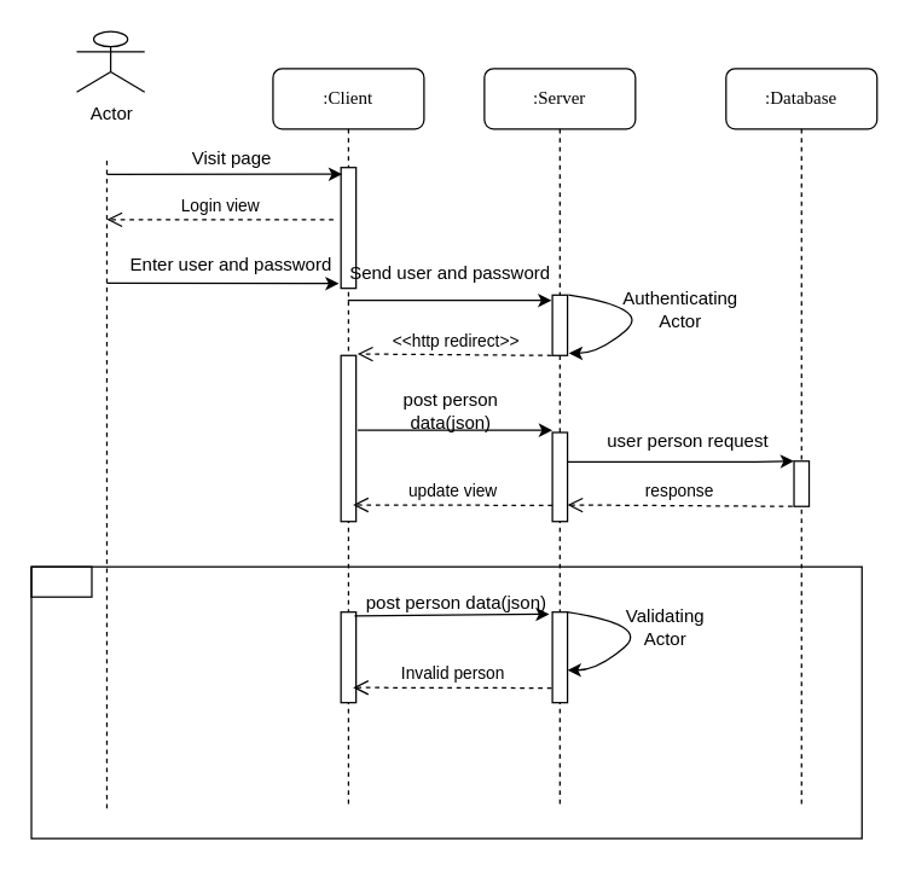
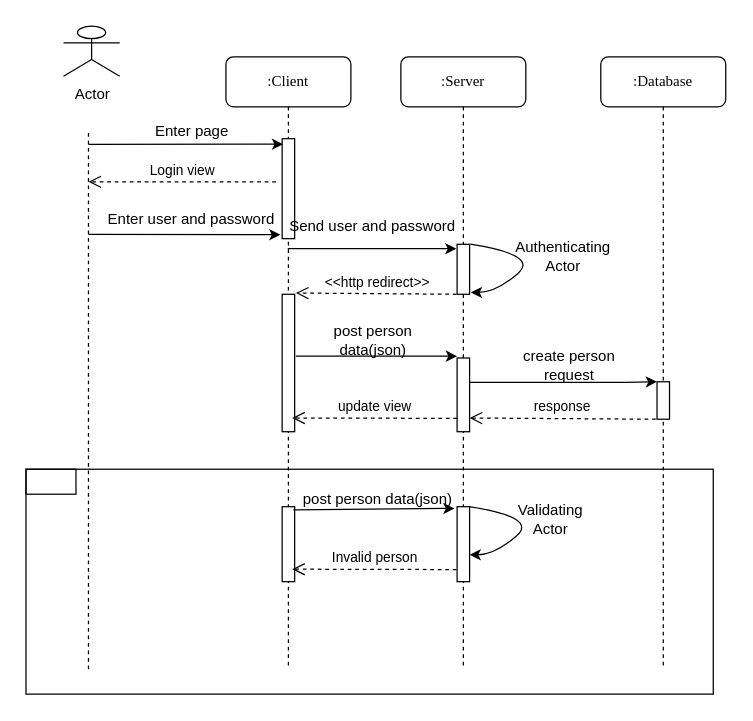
  <mxCell id="0" />
  <mxCell id="1" parent="0" />
  <mxCell id="2" value=":Server" style="shape=umlLifeline;perimeter=lifelinePerimeter;whiteSpace=wrap;html=1;container=1;collapsible=0;recursiveResize=0;outlineConnect=0;rounded=1;shadow=0;comic=0;labelBackgroundColor=none;strokeColor=#000000;strokeWidth=1;fillColor=#FFFFFF;fontFamily=Verdana;fontSize=12;fontColor=#000000;align=center;" parent="1" vertex="1"><mxGeometry x="320" y="45" width="100" height="490" as="geometry" /></mxCell>
  <mxCell id="3" value="" style="html=1;points=[];perimeter=orthogonalPerimeter;rounded=0;shadow=0;comic=0;labelBackgroundColor=none;strokeColor=#000000;strokeWidth=1;fillColor=#FFFFFF;fontFamily=Verdana;fontSize=12;fontColor=#000000;align=center;" parent="2" vertex="1"><mxGeometry x="45" y="241" width="10" height="59" as="geometry" /></mxCell>
  <mxCell id="4" value="" style="html=1;points=[];perimeter=orthogonalPerimeter;rounded=0;shadow=0;comic=0;labelBackgroundColor=none;strokeColor=#000000;strokeWidth=1;fillColor=#FFFFFF;fontFamily=Verdana;fontSize=12;fontColor=#000000;align=center;" vertex="1" parent="2"><mxGeometry x="45" y="150" width="10" height="40" as="geometry" /></mxCell>
  <mxCell id="5" value="" style="html=1;points=[];perimeter=orthogonalPerimeter;rounded=0;shadow=0;comic=0;labelBackgroundColor=none;strokeColor=#000000;strokeWidth=1;fillColor=#FFFFFF;fontFamily=Verdana;fontSize=12;fontColor=#000000;align=center;" vertex="1" parent="2"><mxGeometry x="45" y="360" width="10" height="60" as="geometry" /></mxCell>
  <mxCell id="6" value=":Database" style="shape=umlLifeline;perimeter=lifelinePerimeter;whiteSpace=wrap;html=1;container=1;collapsible=0;recursiveResize=0;outlineConnect=0;rounded=1;shadow=0;comic=0;labelBackgroundColor=none;strokeColor=#000000;strokeWidth=1;fillColor=#FFFFFF;fontFamily=Verdana;fontSize=12;fontColor=#000000;align=center;" parent="1" vertex="1"><mxGeometry x="480" y="45" width="100" height="490" as="geometry" /></mxCell>
  <mxCell id="7" value="" style="html=1;points=[];perimeter=orthogonalPerimeter;rounded=0;shadow=0;comic=0;labelBackgroundColor=none;strokeColor=#000000;strokeWidth=1;fillColor=#FFFFFF;fontFamily=Verdana;fontSize=12;fontColor=#000000;align=center;" parent="6" vertex="1"><mxGeometry x="45" y="260" width="10" height="30" as="geometry" /></mxCell>
  <mxCell id="8" value=":Client" style="shape=umlLifeline;perimeter=lifelinePerimeter;whiteSpace=wrap;html=1;container=1;collapsible=0;recursiveResize=0;outlineConnect=0;rounded=1;shadow=0;comic=0;labelBackgroundColor=none;strokeColor=#000000;strokeWidth=1;fillColor=#FFFFFF;fontFamily=Verdana;fontSize=12;fontColor=#000000;align=center;" parent="1" vertex="1"><mxGeometry x="180" y="45" width="100" height="490" as="geometry" /></mxCell>
  <mxCell id="9" value="" style="html=1;points=[];perimeter=orthogonalPerimeter;rounded=0;shadow=0;comic=0;labelBackgroundColor=none;strokeColor=#000000;strokeWidth=1;fillColor=#FFFFFF;fontFamily=Verdana;fontSize=12;fontColor=#000000;align=center;" parent="8" vertex="1"><mxGeometry x="45" y="190" width="10" height="110" as="geometry" /></mxCell>
  <mxCell id="10" value="" style="html=1;points=[];perimeter=orthogonalPerimeter;rounded=0;shadow=0;comic=0;labelBackgroundColor=none;strokeColor=#000000;strokeWidth=1;fillColor=#FFFFFF;fontFamily=Verdana;fontSize=12;fontColor=#000000;align=center;" vertex="1" parent="8"><mxGeometry x="45" y="65.5" width="10" height="80" as="geometry" /></mxCell>
  <mxCell id="11" value="" style="html=1;points=[];perimeter=orthogonalPerimeter;rounded=0;shadow=0;comic=0;labelBackgroundColor=none;strokeColor=#000000;strokeWidth=1;fillColor=#FFFFFF;fontFamily=Verdana;fontSize=12;fontColor=#000000;align=center;" vertex="1" parent="8"><mxGeometry x="45" y="360" width="10" height="60" as="geometry" /></mxCell>
  <mxCell id="12" value="" style="endArrow=classic;html=1;" edge="1" parent="1"><mxGeometry width="50" height="50" relative="1" as="geometry"><mxPoint x="375" y="305.5" as="sourcePoint" /><mxPoint x="525" y="305" as="targetPoint" /><Array as="points"><mxPoint x="500" y="305.5" /></Array></mxGeometry></mxCell>
- <mxCell id="13" value="user person request" style="text;html=1;strokeColor=none;fillColor=none;align=center;verticalAlign=middle;whiteSpace=wrap;rounded=0;" vertex="1" parent="1"><mxGeometry x="400" y="282" width="110" height="20" as="geometry" /></mxCell>
+ <mxCell id="13" value="create person request" style="text;html=1;strokeColor=none;fillColor=none;align=center;verticalAlign=middle;whiteSpace=wrap;rounded=0;" vertex="1" parent="1"><mxGeometry x="400" y="282" width="110" height="20" as="geometry" /></mxCell>
  <mxCell id="14" value="" style="curved=1;endArrow=classic;html=1;exitX=0.961;exitY=0.004;exitDx=0;exitDy=0;exitPerimeter=0;" edge="1" parent="1"><mxGeometry width="50" height="50" relative="1" as="geometry"><mxPoint x="375.61" y="194.9" as="sourcePoint" /><mxPoint x="376" y="233.5" as="targetPoint" /><Array as="points"><mxPoint x="431" y="203.5" /><mxPoint x="396" y="233.5" /></Array></mxGeometry></mxCell>
  <mxCell id="15" value="&lt;div&gt;Authenticating&lt;/div&gt;&lt;div&gt;Actor&lt;br&gt;&lt;/div&gt;" style="text;html=1;strokeColor=none;fillColor=none;align=center;verticalAlign=middle;whiteSpace=wrap;rounded=0;" vertex="1" parent="1"><mxGeometry x="430" y="195" width="40" height="20" as="geometry" /></mxCell>
  <mxCell id="16" value="Login view" style="html=1;verticalAlign=bottom;endArrow=open;dashed=1;endSize=8;" edge="1" parent="1"><mxGeometry relative="1" as="geometry"><mxPoint x="220" y="145" as="sourcePoint" /><mxPoint x="70" y="145" as="targetPoint" /></mxGeometry></mxCell>
  <mxCell id="17" value="Actor" style="shape=umlActor;verticalLabelPosition=bottom;labelBackgroundColor=#ffffff;verticalAlign=top;html=1;outlineConnect=0;" vertex="1" parent="1"><mxGeometry x="50" y="20.5" width="45" height="40" as="geometry" /></mxCell>
  <mxCell id="18" value="" style="endArrow=none;dashed=1;html=1;" edge="1" parent="1"><mxGeometry width="50" height="50" relative="1" as="geometry"><mxPoint x="70" y="535" as="sourcePoint" /><mxPoint x="70" y="105" as="targetPoint" /></mxGeometry></mxCell>
  <mxCell id="19" value="" style="endArrow=classic;html=1;entryX=0.083;entryY=0.055;entryDx=0;entryDy=0;entryPerimeter=0;" edge="1" parent="1" target="10"><mxGeometry width="50" height="50" relative="1" as="geometry"><mxPoint x="70" y="115" as="sourcePoint" /><mxPoint x="220" y="115" as="targetPoint" /></mxGeometry></mxCell>
- <mxCell id="20" value="Visit page" style="text;html=1;strokeColor=none;fillColor=none;align=center;verticalAlign=middle;whiteSpace=wrap;rounded=0;" vertex="1" parent="1"><mxGeometry x="117.5" y="95" width="70" height="20" as="geometry" /></mxCell>
+ <mxCell id="20" value="Enter page" style="text;html=1;strokeColor=none;fillColor=none;align=center;verticalAlign=middle;whiteSpace=wrap;rounded=0;" vertex="1" parent="1"><mxGeometry x="117.5" y="95" width="70" height="20" as="geometry" /></mxCell>
  <mxCell id="21" value="" style="endArrow=classic;html=1;entryX=0.991;entryY=1.117;entryDx=0;entryDy=0;entryPerimeter=0;" edge="1" parent="1" target="22"><mxGeometry width="50" height="50" relative="1" as="geometry"><mxPoint x="70" y="187" as="sourcePoint" /><mxPoint x="229.5" y="185" as="targetPoint" /></mxGeometry></mxCell>
  <mxCell id="22" value="Enter user and password" style="text;html=1;strokeColor=none;fillColor=none;align=center;verticalAlign=middle;whiteSpace=wrap;rounded=0;" vertex="1" parent="1"><mxGeometry x="80" y="165" width="145" height="20" as="geometry" /></mxCell>
  <mxCell id="23" value="" style="endArrow=classic;html=1;" edge="1" parent="1" source="8"><mxGeometry width="50" height="50" relative="1" as="geometry"><mxPoint x="244.5" y="198.5" as="sourcePoint" /><mxPoint x="364.5" y="198.5" as="targetPoint" /></mxGeometry></mxCell>
  <mxCell id="24" value="Send user and password" style="text;html=1;strokeColor=none;fillColor=none;align=center;verticalAlign=middle;whiteSpace=wrap;rounded=0;" vertex="1" parent="1"><mxGeometry x="229.5" y="170.5" width="135" height="20" as="geometry" /></mxCell>
  <mxCell id="25" value="&amp;lt;&amp;lt;http redirect&amp;gt;&amp;gt;" style="html=1;verticalAlign=bottom;endArrow=open;dashed=1;endSize=8;" edge="1" parent="1"><mxGeometry relative="1" as="geometry"><mxPoint x="364.5" y="235" as="sourcePoint" /><mxPoint x="236" y="234" as="targetPoint" /></mxGeometry></mxCell>
  <mxCell id="26" value="" style="endArrow=classic;html=1;" edge="1" parent="1"><mxGeometry width="50" height="50" relative="1" as="geometry"><mxPoint x="236" y="284.5" as="sourcePoint" /><mxPoint x="365" y="284.5" as="targetPoint" /></mxGeometry></mxCell>
  <mxCell id="27" value="post person data(json)" style="text;html=1;strokeColor=none;fillColor=none;align=center;verticalAlign=middle;whiteSpace=wrap;rounded=0;" vertex="1" parent="1"><mxGeometry x="242.5" y="262" width="110" height="20" as="geometry" /></mxCell>
  <mxCell id="28" value="response" style="html=1;verticalAlign=bottom;endArrow=open;dashed=1;endSize=8;" edge="1" parent="1"><mxGeometry relative="1" as="geometry"><mxPoint x="524" y="335" as="sourcePoint" /><mxPoint x="375" y="334" as="targetPoint" /></mxGeometry></mxCell>
  <mxCell id="29" value="update view" style="html=1;verticalAlign=bottom;endArrow=open;dashed=1;endSize=8;exitX=0;exitY=0.819;exitDx=0;exitDy=0;exitPerimeter=0;" edge="1" parent="1" source="3"><mxGeometry relative="1" as="geometry"><mxPoint x="360" y="334" as="sourcePoint" /><mxPoint x="233" y="334" as="targetPoint" /></mxGeometry></mxCell>
  <mxCell id="30" value="" style="rounded=0;whiteSpace=wrap;html=1;fillColor=none;" vertex="1" parent="1"><mxGeometry x="20" y="375" width="40" height="20" as="geometry" /></mxCell>
  <mxCell id="31" value="" style="endArrow=classic;html=1;entryX=-0.2;entryY=0.023;entryDx=0;entryDy=0;entryPerimeter=0;" edge="1" parent="1" target="5"><mxGeometry width="50" height="50" relative="1" as="geometry"><mxPoint x="234" y="407.5" as="sourcePoint" /><mxPoint x="284" y="357.5" as="targetPoint" /></mxGeometry></mxCell>
  <mxCell id="32" value="post person data(json)" style="text;html=1;" vertex="1" parent="1"><mxGeometry x="240" y="385" width="150" height="30" as="geometry" /></mxCell>
  <mxCell id="33" value="" style="curved=1;endArrow=classic;html=1;exitX=0.961;exitY=0.004;exitDx=0;exitDy=0;exitPerimeter=0;" edge="1" parent="1"><mxGeometry width="50" height="50" relative="1" as="geometry"><mxPoint x="374.61" y="404.9" as="sourcePoint" /><mxPoint x="375" y="443.5" as="targetPoint" /><Array as="points"><mxPoint x="430" y="413.5" /><mxPoint x="395" y="443.5" /></Array></mxGeometry></mxCell>
  <mxCell id="34" value="&lt;div&gt;Validating&lt;/div&gt;&lt;div&gt;Actor&lt;br&gt;&lt;/div&gt;" style="text;html=1;strokeColor=none;fillColor=none;align=center;verticalAlign=middle;whiteSpace=wrap;rounded=0;" vertex="1" parent="1"><mxGeometry x="420" y="405" width="40" height="20" as="geometry" /></mxCell>
  <mxCell id="35" value="Invalid person" style="html=1;verticalAlign=bottom;endArrow=open;dashed=1;endSize=8;exitX=0;exitY=0.819;exitDx=0;exitDy=0;exitPerimeter=0;" edge="1" parent="1"><mxGeometry relative="1" as="geometry"><mxPoint x="364.5" y="455.321" as="sourcePoint" /><mxPoint x="233" y="455" as="targetPoint" /></mxGeometry></mxCell>
  <mxCell id="36" value="" style="rounded=0;whiteSpace=wrap;html=1;fillColor=none;" vertex="1" parent="1"><mxGeometry x="20" y="375" width="550" height="180" as="geometry" /></mxCell>
